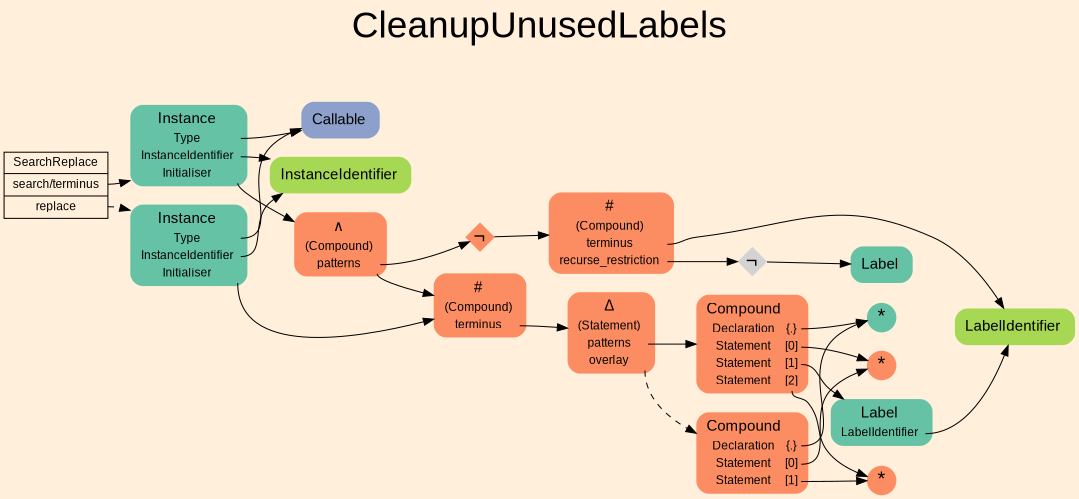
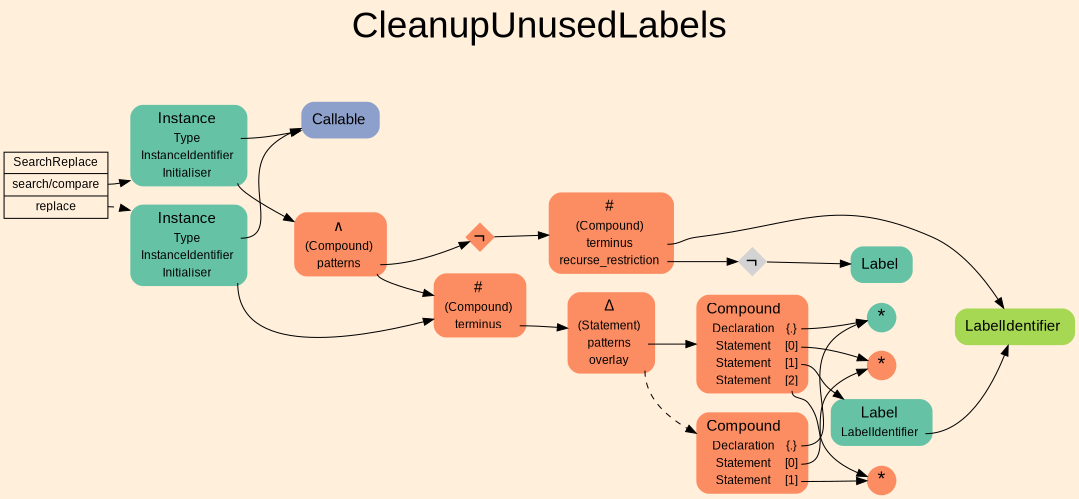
  digraph {
    bgcolor=antiquewhite1
    color=black
    fontcolor=black
    fontname=Arial
    fontsize=36
    label=CleanupUnusedLabels
    labelloc=t
    rankdir=LR
    ranksep=0.3
    node [fillcolor="/set28/2" fontname=Arial fontsize=12 shape=plaintext style="rounded,filled"]
    edge [color=black fontcolor=black fontname=Arial tailport=port1]
-   n1 [color=black fillcolor=antiquewhite1 fontcolor=black label="<fixed> SearchReplace | <port0> search/terminus | <port1> replace" shape=record style=filled]
+   n1 [color=black fillcolor=antiquewhite1 fontcolor=black label="<fixed> SearchReplace | <port0> search/compare | <port1> replace" shape=record style=filled]
    n2 [fillcolor="/set28/1" label=<<TABLE BORDER="0" CELLBORDER="0" CELLSPACING="0">      <TR><TD><FONT POINT-SIZE="15.0">Instance</FONT></TD><TD></TD></TR>      <TR><TD>Type</TD><TD PORT="port0"></TD></TR>      <TR><TD>InstanceIdentifier</TD><TD PORT="port1"></TD></TR>      <TR><TD>Initialiser</TD><TD PORT="port2"></TD></TR>     </TABLE>>]
    n3 [fillcolor="/set28/1" label=<<TABLE BORDER="0" CELLBORDER="0" CELLSPACING="0">      <TR><TD><FONT POINT-SIZE="15.0">Instance</FONT></TD><TD></TD></TR>      <TR><TD>Type</TD><TD PORT="port0"></TD></TR>      <TR><TD>InstanceIdentifier</TD><TD PORT="port1"></TD></TR>      <TR><TD>Initialiser</TD><TD PORT="port2"></TD></TR>     </TABLE>>]
    n4 [fillcolor="/set28/3" label=<<TABLE BORDER="0" CELLBORDER="0" CELLSPACING="0">      <TR><TD><FONT POINT-SIZE="15.0">Callable</FONT></TD><TD></TD></TR>     </TABLE>>]
-   n5 [fillcolor="/set28/5" label=<<TABLE BORDER="0" CELLBORDER="0" CELLSPACING="0">      <TR><TD><FONT POINT-SIZE="15.0">InstanceIdentifier</FONT></TD><TD></TD></TR>     </TABLE>>]
    n6 [label=<<TABLE BORDER="0" CELLBORDER="0" CELLSPACING="0">      <TR><TD><FONT POINT-SIZE="15.0">∧</FONT></TD><TD></TD></TR>      <TR><TD>(Compound)</TD><TD PORT="port0"></TD></TR>      <TR><TD>patterns</TD><TD PORT="port1"></TD></TR>     </TABLE>>]
    n7 [label=<<TABLE BORDER="0" CELLBORDER="0" CELLSPACING="0">      <TR><TD><FONT POINT-SIZE="15.0">#</FONT></TD><TD></TD></TR>      <TR><TD>(Compound)</TD><TD PORT="port0"></TD></TR>      <TR><TD>terminus</TD><TD PORT="port1"></TD></TR>     </TABLE>>]
    n8 [fixedsize=true fontsize=20 height=0.4 label=<¬> penwidth=0.0 shape=diamond style=filled width=0.4]
    n9 [label=<<TABLE BORDER="0" CELLBORDER="0" CELLSPACING="0">      <TR><TD><FONT POINT-SIZE="15.0">Δ</FONT></TD><TD></TD></TR>      <TR><TD>(Statement)</TD><TD PORT="port0"></TD></TR>      <TR><TD>patterns</TD><TD PORT="port1"></TD></TR>      <TR><TD>overlay</TD><TD PORT="port2"></TD></TR>     </TABLE>>]
    n10 [label=<<TABLE BORDER="0" CELLBORDER="0" CELLSPACING="0">      <TR><TD><FONT POINT-SIZE="15.0">#</FONT></TD><TD></TD></TR>      <TR><TD>(Compound)</TD><TD PORT="port0"></TD></TR>      <TR><TD>terminus</TD><TD PORT="port1"></TD></TR>      <TR><TD>recurse_restriction</TD><TD PORT="port2"></TD></TR>     </TABLE>>]
    n11 [label=<<TABLE BORDER="0" CELLBORDER="0" CELLSPACING="0">      <TR><TD><FONT POINT-SIZE="15.0">Compound</FONT></TD><TD></TD></TR>      <TR><TD>Declaration</TD><TD PORT="port0">{.}</TD></TR>      <TR><TD>Statement</TD><TD PORT="port1">[0]</TD></TR>      <TR><TD>Statement</TD><TD PORT="port2">[1]</TD></TR>      <TR><TD>Statement</TD><TD PORT="port3">[2]</TD></TR>     </TABLE>>]
    n12 [label=<<TABLE BORDER="0" CELLBORDER="0" CELLSPACING="0">      <TR><TD><FONT POINT-SIZE="15.0">Compound</FONT></TD><TD></TD></TR>      <TR><TD>Declaration</TD><TD PORT="port0">{.}</TD></TR>      <TR><TD>Statement</TD><TD PORT="port1">[0]</TD></TR>      <TR><TD>Statement</TD><TD PORT="port2">[1]</TD></TR>     </TABLE>>]
    n13 [fillcolor="/set28/1" fixedsize=true fontsize=20 height=0.4 label=<*> penwidth=0.0 shape=circle style=filled width=0.4]
    n14 [fixedsize=true fontsize=20 height=0.4 label=<*> penwidth=0.0 shape=circle style=filled width=0.4]
    n15 [fillcolor="/set28/1" label=<<TABLE BORDER="0" CELLBORDER="0" CELLSPACING="0">      <TR><TD><FONT POINT-SIZE="15.0">Label</FONT></TD><TD></TD></TR>      <TR><TD>LabelIdentifier</TD><TD PORT="port0"></TD></TR>     </TABLE>>]
    n16 [fixedsize=true fontsize=20 height=0.4 label=<*> penwidth=0.0 shape=circle style=filled width=0.4]
    n17 [fillcolor="/set28/5" label=<<TABLE BORDER="0" CELLBORDER="0" CELLSPACING="0">      <TR><TD><FONT POINT-SIZE="15.0">LabelIdentifier</FONT></TD><TD></TD></TR>     </TABLE>>]
    n18 [fixedsize=true fontsize=20 height=0.4 label=<¬> penwidth=0.0 shape=diamond style=filled width=0.4 fillcolor=""]
    n19 [fillcolor="/set28/1" label=<<TABLE BORDER="0" CELLBORDER="0" CELLSPACING="0">      <TR><TD><FONT POINT-SIZE="15.0">Label</FONT></TD><TD></TD></TR>     </TABLE>>]
    n1 -> n2 [tailport=port0]
    n1 -> n3 [style=dashed]
    n2 -> n4 [tailport=port0]
-   n2 -> n5
    n2 -> n6 [tailport=port2]
    n3 -> n4 [tailport=port0]
-   n3 -> n5
    n3 -> n7 [tailport=port2]
    n6 -> n7
    n6 -> n8
    n7 -> n9
    n8 -> n10
    n9 -> n11
    n9 -> n12 [style=dashed tailport=port2]
    n10 -> n17
    n10 -> n18 [tailport=port2]
    n11 -> n13 [tailport=port0]
    n11 -> n14
    n11 -> n15 [tailport=port2]
    n11 -> n16 [tailport=port3]
    n12 -> n13 [tailport=port0]
    n12 -> n14
    n12 -> n16 [tailport=port2]
    n15 -> n17 [tailport=port0]
    n18 -> n19
  }
